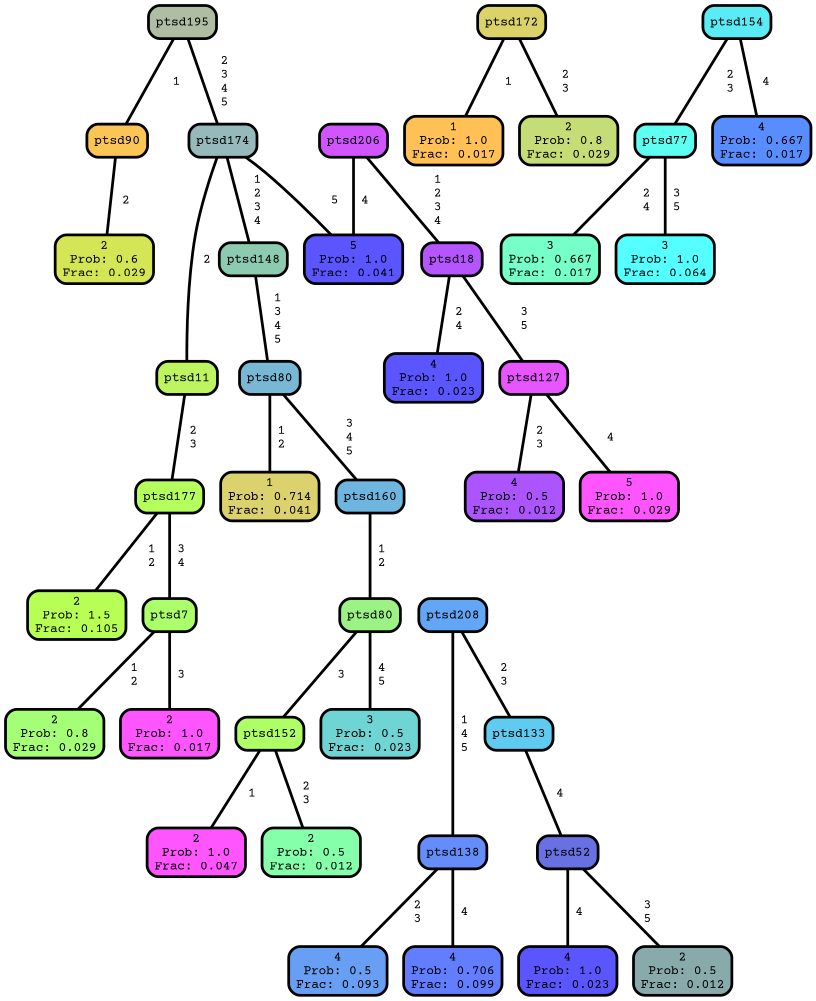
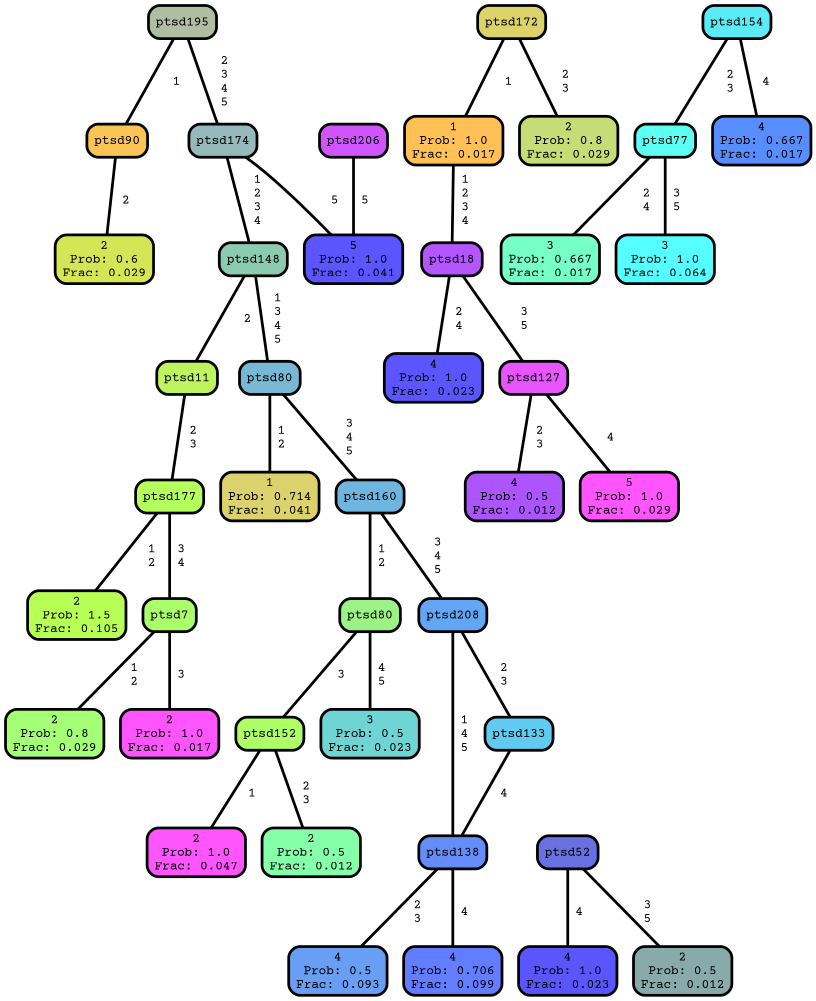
  graph {
    fontname="Courier Prime"
    ranksep="0 equally"
    splines=straight
    node [color=black fillcolor="#5a55ff" fontcolor=black fontname="Courier Prime" penwidth=3 shape=box style="filled, rounded"]
    edge [color=black fontname="Courier Prime" penwidth=3]
    n1 [fillcolor="#d4e655" label="2\nProb: 0.6\nFrac: 0.029"]
    n2 [fillcolor="#fac555" label=ptsd90]
    n3 [fillcolor="#afbda2" label=ptsd195]
    n4 [fillcolor="#96babb" label=ptsd174]
    n5 [fillcolor="#8dcbb0" label=ptsd148]
    n6 [label="5\nProb: 1.0\nFrac: 0.041"]
    n7 [fillcolor="#b8ff55" label="2\nProb: 1.5\nFrac: 0.105"]
    n8 [fillcolor="#b4ff5b" label=ptsd177]
    n9 [fillcolor="#abff6a" label=ptsd7]
    n10 [fillcolor="#a4ff77" label="2\nProb: 0.8\nFrac: 0.029"]
    n11 [fillcolor="#ff55ff" label="2\nProb: 1.0\nFrac: 0.017"]
    n12 [fillcolor="#bdf45f" label=ptsd11]
    n13 [fillcolor="#dbd26a" label=ptsd172]
    n14 [fillcolor="#ffc155" label="1\nProb: 1.0\nFrac: 0.017"]
    n15 [fillcolor="#c6dd77" label="2\nProb: 0.8\nFrac: 0.029"]
    n16 [fillcolor="#78b8d5" label=ptsd80]
    n17 [fillcolor="#dcd26d" label="1\nProb: 0.714\nFrac: 0.041"]
    n18 [fillcolor="#6eb6df" label=ptsd160]
    n19 [fillcolor="#9cf285" label=ptsd80]
    n20 [fillcolor="#62a6f5" label=ptsd208]
    n21 [fillcolor="#ff55ff" label="2\nProb: 1.0\nFrac: 0.047"]
    n22 [fillcolor="#aeff66" label=ptsd152]
    n23 [fillcolor="#86ffaa" label="2\nProb: 0.5\nFrac: 0.012"]
    n24 [fillcolor="#6fd4d4" label="3\nProb: 0.5\nFrac: 0.023"]
    n25 [fillcolor="#5fcbf0" label=ptsd133]
    n26 [fillcolor="#658df9" label=ptsd138]
    n27 [fillcolor="#76ffc6" label="3\nProb: 0.667\nFrac: 0.017"]
    n28 [fillcolor="#5cfff2" label=ptsd77]
    n29 [fillcolor="#55ffff" label="3\nProb: 1.0\nFrac: 0.064"]
    n30 [fillcolor="#5bebf5" label=ptsd154]
    n31 [fillcolor="#588dff" label="4\nProb: 0.667\nFrac: 0.017"]
    n32 [fillcolor="#6971e2" label=ptsd52]
    n33 [label="4\nProb: 1.0\nFrac: 0.023"]
    n34 [fillcolor="#89aaaa" label="2\nProb: 0.5\nFrac: 0.012"]
    n35 [fillcolor="#689ff4" label="4\nProb: 0.5\nFrac: 0.093"]
    n36 [fillcolor="#627dff" label="4\nProb: 0.706\nFrac: 0.099"]
    n37 [fillcolor="#d155ff" label=ptsd206]
    n38 [fillcolor="#b455ff" label=ptsd18]
    n39 [label="4\nProb: 1.0\nFrac: 0.023"]
    n40 [fillcolor="#e755ff" label=ptsd127]
    n41 [fillcolor="#ac55ff" label="4\nProb: 0.5\nFrac: 0.012"]
    n42 [fillcolor="#ff55ff" label="5\nProb: 1.0\nFrac: 0.029"]
    subgraph sub_1 {
      rank=same
    }
    n2 -- n1 [label=" 2"]
    n3 -- n2 [label=" 1"]
    n3 -- n4 [label=" 2\n 3\n 4\n 5"]
    n4 -- n5 [label=" 1\n 2\n 3\n 4"]
    n4 -- n6 [label=" 5"]
-   n4 -- n12 [label=" 2"]
+   n5 -- n12 [label=" 2"]
    n5 -- n16 [label=" 1\n 3\n 4\n 5"]
    n8 -- n7 [label=" 1\n 2"]
    n8 -- n9 [label=" 3\n 4"]
    n9 -- n10 [label=" 1\n 2"]
    n9 -- n11 [label=" 3"]
    n12 -- n8 [label=" 2\n 3"]
    n13 -- n14 [label=" 1"]
    n13 -- n15 [label=" 2\n 3"]
    n16 -- n17 [label=" 1\n 2"]
    n16 -- n18 [label=" 3\n 4\n 5"]
    n18 -- n19 [label=" 1\n 2"]
+   n18 -- n20 [label=" 3\n 4\n 5"]
    n19 -- n22 [label=" 3"]
    n19 -- n24 [label=" 4\n 5"]
    n20 -- n25 [label=" 2\n 3"]
    n20 -- n26 [label=" 1\n 4\n 5"]
    n22 -- n21 [label=" 1"]
    n22 -- n23 [label=" 2\n 3"]
-   n25 -- n32 [label=" 4"]
+   n25 -- n26 [label=" 4"]
    n26 -- n35 [label=" 2\n 3"]
    n26 -- n36 [label=" 4"]
    n28 -- n27 [label=" 2\n 4"]
    n28 -- n29 [label=" 3\n 5"]
    n30 -- n28 [label=" 2\n 3"]
    n30 -- n31 [label=" 4"]
    n32 -- n33 [label=" 4"]
    n32 -- n34 [label=" 3\n 5"]
-   n37 -- n6 [label=" 4"]
-   n37 -- n38 [label=" 1\n 2\n 3\n 4"]
+   n37 -- n6 [label=" 5"]
+   n14 -- n38 [label=" 1\n 2\n 3\n 4"]
    n38 -- n39 [label=" 2\n 4"]
    n38 -- n40 [label=" 3\n 5"]
    n40 -- n41 [label=" 2\n 3"]
    n40 -- n42 [label=" 4"]
  }
